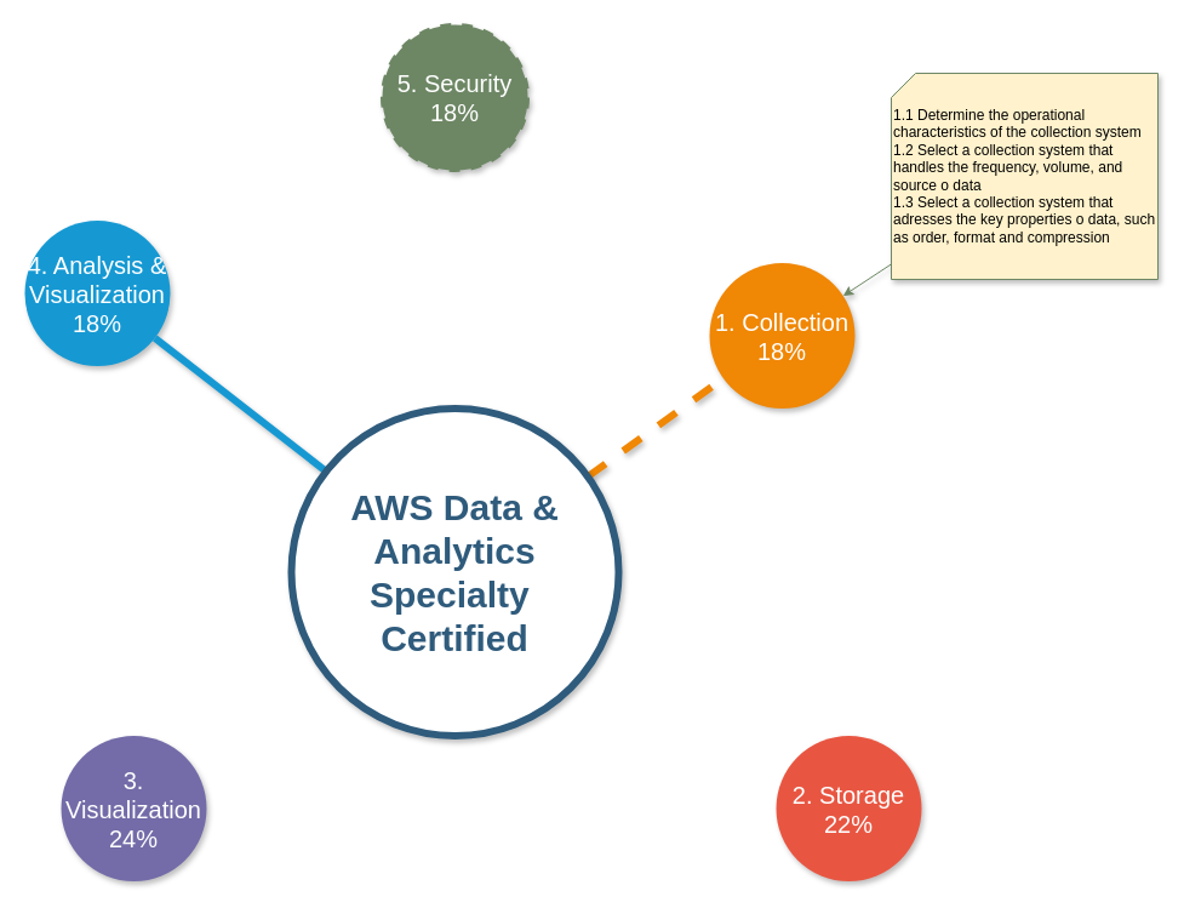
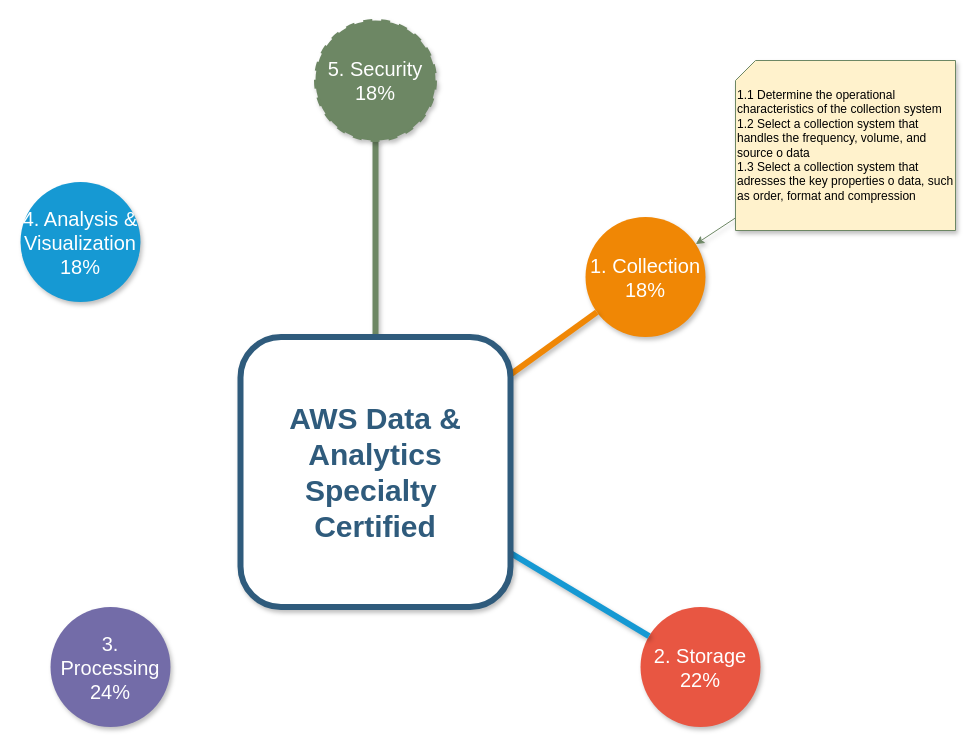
  <mxCell id="0" />
  <mxCell id="1" parent="0" />
  <mxCell id="2" value="4. Analysis &amp;amp; Visualization 18%" style="ellipse;whiteSpace=wrap;html=1;shadow=1;fontFamily=Helvetica;fontSize=20;fontColor=#FFFFFF;align=center;strokeWidth=3;fillColor=#1699D3;strokeColor=none;" parent="1" vertex="1"><mxGeometry x="20" y="181.5" width="120" height="120" as="geometry" /></mxCell>
  <mxCell id="3" value="1. Collection 18%" style="ellipse;whiteSpace=wrap;html=1;shadow=1;fontFamily=Helvetica;fontSize=20;fontColor=#FFFFFF;align=center;strokeWidth=3;fillColor=#F08705;strokeColor=none;sketch=0;" parent="1" vertex="1"><mxGeometry x="585" y="216.5" width="120" height="120" as="geometry" /></mxCell>
  <mxCell id="4" value="2. Storage 22%" style="ellipse;whiteSpace=wrap;html=1;shadow=1;fontFamily=Helvetica;fontSize=20;fontColor=#FFFFFF;align=center;strokeWidth=3;fillColor=#E85642;strokeColor=none;" parent="1" vertex="1"><mxGeometry x="640" y="606.5" width="120" height="120" as="geometry" /></mxCell>
- <mxCell id="5" style="endArrow=none;strokeWidth=6;strokeColor=#1699D3;html=1;shadow=1;" parent="1" source="8" target="2" edge="1"><mxGeometry relative="1" as="geometry" /></mxCell>
- <mxCell id="6" value="" style="edgeStyle=none;endArrow=none;strokeWidth=6;strokeColor=#F08705;html=1;shadow=1;dashed=1;" parent="1" source="8" target="3" edge="1"><mxGeometry x="-454" y="156.5" width="100" height="100" as="geometry"><mxPoint x="-649" y="236.5" as="sourcePoint" /><mxPoint x="-549" y="136.5" as="targetPoint" /></mxGeometry></mxCell>
- <mxCell id="8" value="AWS Data &amp;amp; Analytics Specialty&amp;nbsp; Certified" style="ellipse;whiteSpace=wrap;html=1;shadow=1;fontFamily=Helvetica;fontSize=30;fontColor=#2F5B7C;align=center;strokeColor=#2F5B7C;strokeWidth=6;fillColor=#FFFFFF;fontStyle=1;gradientColor=none;" parent="1" vertex="1"><mxGeometry x="240" y="336.5" width="270" height="270" as="geometry" /></mxCell>
- <mxCell id="9" value="3. Visualization 24%" style="ellipse;whiteSpace=wrap;html=1;shadow=1;fontFamily=Helvetica;fontSize=20;fontColor=#FFFFFF;align=center;strokeWidth=3;fillColor=#736ca8;strokeColor=none;" parent="1" vertex="1"><mxGeometry x="50" y="606.5" width="120" height="120" as="geometry" /></mxCell>
+ <mxCell id="5" style="endArrow=none;strokeWidth=6;strokeColor=#1699D3;html=1;shadow=1;" parent="1" source="8" target="4" edge="1"><mxGeometry relative="1" as="geometry" /></mxCell>
+ <mxCell id="6" value="" style="edgeStyle=none;endArrow=none;strokeWidth=6;strokeColor=#F08705;html=1;shadow=1;" parent="1" source="8" target="3" edge="1"><mxGeometry x="-454" y="156.5" width="100" height="100" as="geometry"><mxPoint x="-649" y="236.5" as="sourcePoint" /><mxPoint x="-549" y="136.5" as="targetPoint" /></mxGeometry></mxCell>
+ <mxCell id="7" style="rounded=1;orthogonalLoop=1;jettySize=auto;html=1;strokeColor=#6D8764;strokeWidth=6;endArrow=none;fillColor=#6d8764;shadow=1;" edge="1" parent="1" source="8" target="10"><mxGeometry relative="1" as="geometry" /></mxCell>
+ <mxCell id="8" value="AWS Data &amp;amp; Analytics Specialty&amp;nbsp; Certified" style="whiteSpace=wrap;html=1;shadow=1;fontFamily=Helvetica;fontSize=30;fontColor=#2F5B7C;align=center;strokeColor=#2F5B7C;strokeWidth=6;fillColor=#FFFFFF;fontStyle=1;gradientColor=none;rounded=1;" parent="1" vertex="1"><mxGeometry x="240" y="336.5" width="270" height="270" as="geometry" /></mxCell>
+ <mxCell id="9" value="3. Processing 24%" style="ellipse;whiteSpace=wrap;html=1;shadow=1;fontFamily=Helvetica;fontSize=20;fontColor=#FFFFFF;align=center;strokeWidth=3;fillColor=#736ca8;strokeColor=none;" parent="1" vertex="1"><mxGeometry x="50" y="606.5" width="120" height="120" as="geometry" /></mxCell>
  <mxCell id="10" value="&lt;font color=&quot;#ffffff&quot;&gt;5. Security 18%&lt;/font&gt;" style="ellipse;whiteSpace=wrap;html=1;shadow=1;fontFamily=Helvetica;fontSize=20;align=center;strokeWidth=3;fillColor=#6d8764;strokeColor=#6D8764;fontColor=#ffffff;dashed=1;" vertex="1" parent="1"><mxGeometry x="315" y="20" width="120" height="120" as="geometry" /></mxCell>
  <mxCell id="11" style="edgeStyle=none;rounded=0;orthogonalLoop=1;jettySize=auto;html=1;fontColor=#FFFFFF;strokeColor=#6D8764;shadow=1;" edge="1" parent="1" source="12" target="3"><mxGeometry relative="1" as="geometry" /></mxCell>
  <mxCell id="12" value="&lt;font color=&quot;#000000&quot;&gt;1.1 Determine the operational characteristics of the collection system&lt;br&gt;1.2 Select a collection system that handles the frequency, volume, and source o data&lt;br&gt;1.3 Select a collection system that adresses the key properties o data, such as order, format and compression&lt;br&gt;&lt;/font&gt;" style="shape=card;whiteSpace=wrap;html=1;fontColor=#FFFFFF;strokeColor=#6D8764;collapsible=1;size=20;container=0;comic=0;treeFolding=1;align=left;horizontal=1;labelPosition=center;verticalLabelPosition=middle;verticalAlign=middle;labelBackgroundColor=none;fillColor=#FFF2CC;rounded=0;sketch=0;shadow=1;" vertex="1" parent="1"><mxGeometry x="735" y="60" width="220" height="170" as="geometry" /></mxCell>
